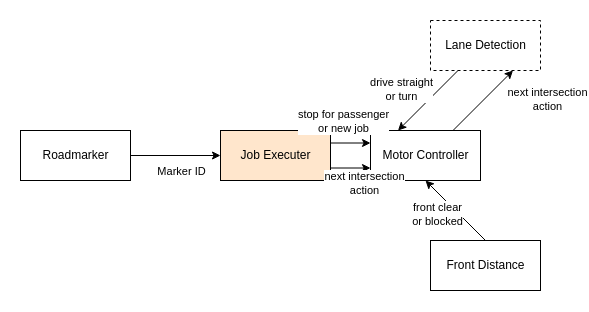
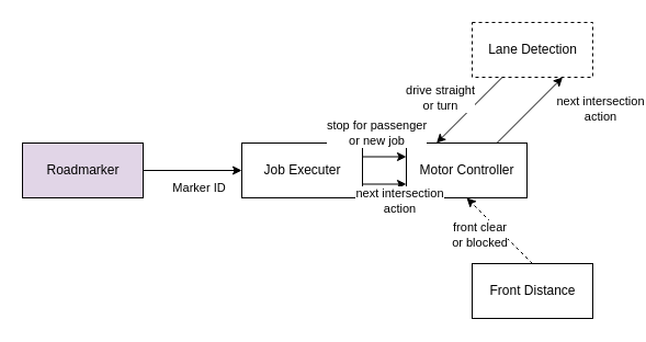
  <mxCell id="0" />
  <mxCell id="1" parent="0" />
- <mxCell id="2" value="Job Executer" style="html=1;fillColor=#ffe6cc;" vertex="1" parent="1"><mxGeometry x="220" y="130" width="110" height="50" as="geometry" /></mxCell>
- <mxCell id="3" value="Roadmarker" style="html=1;" vertex="1" parent="1"><mxGeometry x="20" y="130" width="110" height="50" as="geometry" /></mxCell>
+ <mxCell id="2" value="Job Executer" style="html=1;" vertex="1" parent="1"><mxGeometry x="220" y="130" width="110" height="50" as="geometry" /></mxCell>
+ <mxCell id="3" value="Roadmarker" style="html=1;fillColor=#e1d5e7;" vertex="1" parent="1"><mxGeometry x="20" y="130" width="110" height="50" as="geometry" /></mxCell>
  <mxCell id="4" value="Lane Detection" style="html=1;dashed=1;" vertex="1" parent="1"><mxGeometry x="430" width="110" height="50" as="geometry" y="20" /></mxCell>
  <mxCell id="5" value="Motor Controller" style="html=1;" vertex="1" parent="1"><mxGeometry x="370" y="130" width="110" height="50" as="geometry" /></mxCell>
  <mxCell id="6" value="Front Distance" style="html=1;" vertex="1" parent="1"><mxGeometry x="430" y="240" width="110" height="50" as="geometry" /></mxCell>
  <mxCell id="7" value="" style="endArrow=classic;html=1;exitX=1;exitY=0.5;exitDx=0;exitDy=0;entryX=0;entryY=0.5;entryDx=0;entryDy=0;" edge="1" parent="1" target="2"><mxGeometry width="50" height="50" relative="1" as="geometry"><mxPoint x="130" y="155" as="sourcePoint" /><mxPoint x="230" y="300" as="targetPoint" /><Array as="points" /></mxGeometry></mxCell>
  <mxCell id="8" value="Marker ID" style="edgeLabel;html=1;align=center;verticalAlign=middle;resizable=0;points=[];" vertex="1" connectable="0" parent="7"><mxGeometry x="-0.422" relative="1" as="geometry"><mxPoint x="24" y="15" as="offset" /></mxGeometry></mxCell>
  <mxCell id="9" value="" style="endArrow=classic;html=1;entryX=0;entryY=0.75;entryDx=0;entryDy=0;exitX=1;exitY=0.75;exitDx=0;exitDy=0;" edge="1" parent="1" source="2" target="5"><mxGeometry width="50" height="50" relative="1" as="geometry"><mxPoint x="360" y="300" as="sourcePoint" /><mxPoint x="410" y="250" as="targetPoint" /></mxGeometry></mxCell>
  <mxCell id="10" value="next intersection&lt;br&gt;&lt;div&gt;action&lt;/div&gt;" style="edgeLabel;html=1;align=center;verticalAlign=middle;resizable=0;points=[];" vertex="1" connectable="0" parent="9"><mxGeometry x="-0.42" relative="1" as="geometry"><mxPoint x="21" y="15" as="offset" /></mxGeometry></mxCell>
- <mxCell id="11" value="" style="endArrow=classic;html=1;entryX=0.5;entryY=1;entryDx=0;entryDy=0;exitX=0.5;exitY=0;exitDx=0;exitDy=0;" edge="1" parent="1" source="6" target="5"><mxGeometry width="50" height="50" relative="1" as="geometry"><mxPoint x="460" y="350" as="sourcePoint" /><mxPoint x="510" y="300" as="targetPoint" /></mxGeometry></mxCell>
+ <mxCell id="11" value="" style="endArrow=classic;html=1;entryX=0.5;entryY=1;entryDx=0;entryDy=0;exitX=0.5;exitY=0;exitDx=0;exitDy=0;dashed=1;" edge="1" parent="1" source="6" target="5"><mxGeometry width="50" height="50" relative="1" as="geometry"><mxPoint x="460" y="350" as="sourcePoint" /><mxPoint x="510" y="300" as="targetPoint" /></mxGeometry></mxCell>
  <mxCell id="12" value="front clear&lt;br&gt;or blocked" style="edgeLabel;html=1;align=center;verticalAlign=middle;resizable=0;points=[];" vertex="1" connectable="0" parent="11"><mxGeometry x="-0.499" y="2" relative="1" as="geometry"><mxPoint x="-31.99" y="-13" as="offset" /></mxGeometry></mxCell>
  <mxCell id="13" value="" style="endArrow=classic;html=1;exitX=0.25;exitY=1;exitDx=0;exitDy=0;entryX=0.25;entryY=0;entryDx=0;entryDy=0;" edge="1" parent="1" source="4" target="5"><mxGeometry width="50" height="50" relative="1" as="geometry"><mxPoint x="490" y="390" as="sourcePoint" /><mxPoint x="560" y="160" as="targetPoint" /></mxGeometry></mxCell>
  <mxCell id="14" value="drive straight&lt;br&gt;or turn" style="edgeLabel;html=1;align=center;verticalAlign=middle;resizable=0;points=[];" vertex="1" connectable="0" parent="13"><mxGeometry x="-0.359" y="2" relative="1" as="geometry"><mxPoint x="-39.5" y="-2" as="offset" /></mxGeometry></mxCell>
  <mxCell id="15" value="" style="endArrow=classic;html=1;entryX=0;entryY=0.25;entryDx=0;entryDy=0;exitX=1;exitY=0.25;exitDx=0;exitDy=0;" edge="1" parent="1" source="2" target="5"><mxGeometry width="50" height="50" relative="1" as="geometry"><mxPoint x="370" y="340" as="sourcePoint" /><mxPoint x="420" y="290" as="targetPoint" /></mxGeometry></mxCell>
  <mxCell id="16" value="stop for passenger&lt;br&gt;or new job" style="edgeLabel;html=1;align=center;verticalAlign=middle;resizable=0;points=[];" vertex="1" connectable="0" parent="15"><mxGeometry x="0.28" relative="1" as="geometry"><mxPoint x="-14" y="-22.5" as="offset" /></mxGeometry></mxCell>
  <mxCell id="17" value="" style="endArrow=classic;html=1;entryX=0.75;entryY=1;entryDx=0;entryDy=0;exitX=0.75;exitY=0;exitDx=0;exitDy=0;" edge="1" parent="1" source="5" target="4"><mxGeometry width="50" height="50" relative="1" as="geometry"><mxPoint x="420" y="340" as="sourcePoint" /><mxPoint x="470" y="290" as="targetPoint" /></mxGeometry></mxCell>
  <mxCell id="18" value="next intersection&lt;br&gt;action" style="edgeLabel;html=1;align=center;verticalAlign=middle;resizable=0;points=[];" vertex="1" connectable="0" parent="17"><mxGeometry x="0.553" y="-2" relative="1" as="geometry"><mxPoint x="45.5" y="14.0" as="offset" /></mxGeometry></mxCell>
